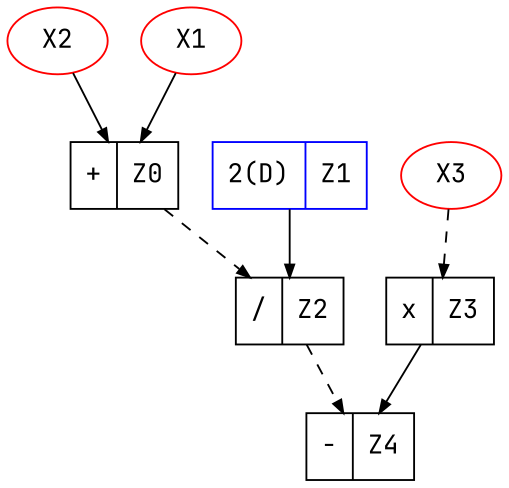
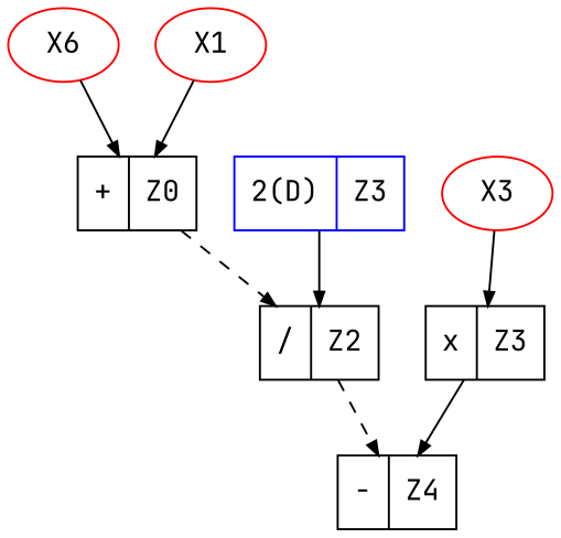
  digraph {
    fontname="JetBrains Mono"
    node [color=black fontname="JetBrains Mono" shape=record]
    edge [arrowsize=0.7 fontname="JetBrains Mono"]
-   X2 [color=red shape=ellipse]
+   X2 [color=red shape=ellipse label=X6]
    n2 [label="<f0>  + |<f1> Z0"]
    n3 [label="<f0>  x |<f1> Z3"]
    n4 [label="<f0>  - |<f1> Z4"]
    n5 [label="<f0>  / |<f1> Z2"]
    X3 [color=red shape=ellipse]
-   n7 [color=blue label="<f0> 2(D)|<f1> Z1"]
+   n7 [color=blue label="<f0> 2(D)|<f1> Z3"]
    X1 [color=red shape=ellipse]
    X2 -> n2
    n2 -> n5 [style=dashed]
    n3 -> n4
    n5 -> n4 [style=dashed]
-   X3 -> n3 [style=dashed]
+   X3 -> n3
    n7 -> n5
    X1 -> n2
  }
